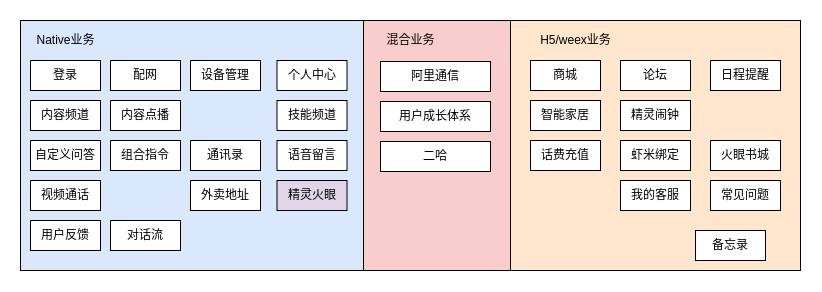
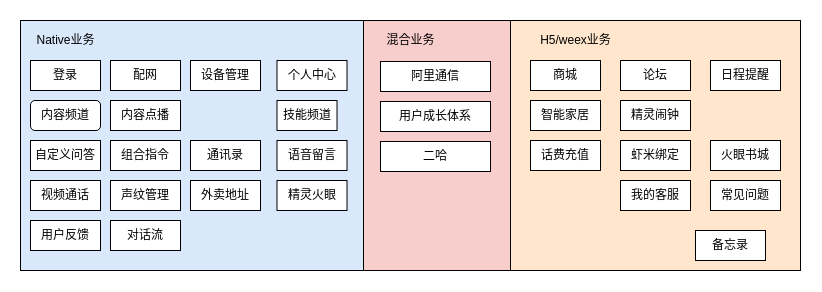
  <mxCell id="0" />
  <mxCell id="1" parent="0" />
  <mxCell id="2" value="" style="rounded=0;whiteSpace=wrap;html=1;fillColor=#dae8fc;strokeColor=#000000;" vertex="1" parent="1"><mxGeometry x="20" y="20" width="420" height="250" as="geometry" /></mxCell>
  <mxCell id="3" value="" style="rounded=0;whiteSpace=wrap;html=1;fillColor=#ffe6cc;strokeColor=#000000;" vertex="1" parent="1"><mxGeometry x="440" y="20" width="360" height="250" as="geometry" /></mxCell>
  <mxCell id="4" value="" style="rounded=0;whiteSpace=wrap;html=1;fillColor=#f8cecc;strokeColor=#000000;" vertex="1" parent="1"><mxGeometry x="363" y="20" width="147" height="250" as="geometry" /></mxCell>
  <mxCell id="5" value="Native业务" style="text;html=1;resizable=0;autosize=1;align=center;verticalAlign=middle;points=[];fillColor=none;strokeColor=none;rounded=0;" vertex="1" parent="1"><mxGeometry x="30" y="30" width="70" height="20" as="geometry" /></mxCell>
  <mxCell id="6" value="H5/weex业务" style="text;html=1;resizable=0;autosize=1;align=center;verticalAlign=middle;points=[];fillColor=none;strokeColor=none;rounded=0;" vertex="1" parent="1"><mxGeometry x="530" y="30" width="90" height="20" as="geometry" /></mxCell>
  <mxCell id="7" value="登录" style="rounded=0;whiteSpace=wrap;html=1;" vertex="1" parent="1"><mxGeometry x="30" y="60" width="70" height="30" as="geometry" /></mxCell>
  <mxCell id="8" value="配网" style="rounded=0;whiteSpace=wrap;html=1;" vertex="1" parent="1"><mxGeometry x="110" y="60" width="70" height="30" as="geometry" /></mxCell>
  <mxCell id="9" value="设备管理" style="rounded=0;whiteSpace=wrap;html=1;" vertex="1" parent="1"><mxGeometry x="190" y="60" width="70" height="30" as="geometry" /></mxCell>
  <mxCell id="10" value="个人中心" style="rounded=0;whiteSpace=wrap;html=1;" vertex="1" parent="1"><mxGeometry x="276.5" y="60" width="70" height="30" as="geometry" /></mxCell>
- <mxCell id="11" value="内容频道" style="rounded=0;whiteSpace=wrap;html=1;" vertex="1" parent="1"><mxGeometry x="30" y="100" width="70" height="30" as="geometry" /></mxCell>
+ <mxCell id="11" value="内容频道" style="whiteSpace=wrap;html=1;rounded=1;" vertex="1" parent="1"><mxGeometry x="30" y="100" width="70" height="30" as="geometry" /></mxCell>
  <mxCell id="12" value="内容点播" style="rounded=0;whiteSpace=wrap;html=1;" vertex="1" parent="1"><mxGeometry x="110" y="100" width="70" height="30" as="geometry" /></mxCell>
  <mxCell id="13" value="自定义问答" style="rounded=0;whiteSpace=wrap;html=1;" vertex="1" parent="1"><mxGeometry x="30" y="140" width="70" height="30" as="geometry" /></mxCell>
- <mxCell id="14" value="技能频道" style="rounded=0;whiteSpace=wrap;html=1;" vertex="1" parent="1"><mxGeometry x="276.5" y="100" width="70" height="30" as="geometry" /></mxCell>
+ <mxCell id="14" value="技能频道" style="rounded=0;whiteSpace=wrap;html=1;" vertex="1" parent="1"><mxGeometry x="276.5" y="100" width="60" height="30" as="geometry" /></mxCell>
  <mxCell id="15" value="组合指令" style="rounded=0;whiteSpace=wrap;html=1;" vertex="1" parent="1"><mxGeometry x="110" y="140" width="70" height="30" as="geometry" /></mxCell>
  <mxCell id="16" value="通讯录" style="rounded=0;whiteSpace=wrap;html=1;" vertex="1" parent="1"><mxGeometry x="190" y="140" width="70" height="30" as="geometry" /></mxCell>
  <mxCell id="17" value="语音留言" style="rounded=0;whiteSpace=wrap;html=1;" vertex="1" parent="1"><mxGeometry x="276.5" y="140" width="70" height="30" as="geometry" /></mxCell>
  <mxCell id="18" value="视频通话" style="rounded=0;whiteSpace=wrap;html=1;" vertex="1" parent="1"><mxGeometry x="30" y="180" width="70" height="30" as="geometry" /></mxCell>
  <mxCell id="19" value="阿里通信" style="rounded=0;whiteSpace=wrap;html=1;" vertex="1" parent="1"><mxGeometry x="380" y="61" width="110" height="30" as="geometry" /></mxCell>
  <mxCell id="20" value="商城" style="rounded=0;whiteSpace=wrap;html=1;" vertex="1" parent="1"><mxGeometry x="530" y="60" width="70" height="30" as="geometry" /></mxCell>
  <mxCell id="21" value="论坛" style="rounded=0;whiteSpace=wrap;html=1;" vertex="1" parent="1"><mxGeometry x="620" y="60" width="70" height="30" as="geometry" /></mxCell>
  <mxCell id="22" value="日程提醒" style="rounded=0;whiteSpace=wrap;html=1;" vertex="1" parent="1"><mxGeometry x="710" y="60" width="70" height="30" as="geometry" /></mxCell>
  <mxCell id="23" value="智能家居" style="rounded=0;whiteSpace=wrap;html=1;" vertex="1" parent="1"><mxGeometry x="530" y="100" width="70" height="30" as="geometry" /></mxCell>
  <mxCell id="24" value="精灵闹钟" style="rounded=0;whiteSpace=wrap;html=1;" vertex="1" parent="1"><mxGeometry x="620" y="100" width="70" height="30" as="geometry" /></mxCell>
  <mxCell id="25" value="备忘录" style="rounded=0;whiteSpace=wrap;html=1;" vertex="1" parent="1"><mxGeometry x="695" y="230" width="70" height="30" as="geometry" /></mxCell>
  <mxCell id="26" value="话费充值" style="rounded=0;whiteSpace=wrap;html=1;" vertex="1" parent="1"><mxGeometry x="530" y="140" width="70" height="30" as="geometry" /></mxCell>
  <mxCell id="27" value="虾米绑定" style="rounded=0;whiteSpace=wrap;html=1;" vertex="1" parent="1"><mxGeometry x="620" y="140" width="70" height="30" as="geometry" /></mxCell>
+ <mxCell id="28" value="声纹管理" style="rounded=0;whiteSpace=wrap;html=1;" vertex="1" parent="1"><mxGeometry x="110" y="180" width="70" height="30" as="geometry" /></mxCell>
  <mxCell id="29" value="用户成长体系" style="rounded=0;whiteSpace=wrap;html=1;" vertex="1" parent="1"><mxGeometry x="380" y="101" width="110" height="30" as="geometry" /></mxCell>
  <mxCell id="30" value="二哈" style="rounded=0;whiteSpace=wrap;html=1;" vertex="1" parent="1"><mxGeometry x="380" y="141" width="110" height="30" as="geometry" /></mxCell>
  <mxCell id="31" value="火眼书城" style="rounded=0;whiteSpace=wrap;html=1;" vertex="1" parent="1"><mxGeometry x="710" y="140" width="70" height="30" as="geometry" /></mxCell>
  <mxCell id="32" value="外卖地址" style="rounded=0;whiteSpace=wrap;html=1;" vertex="1" parent="1"><mxGeometry x="190" y="180" width="70" height="30" as="geometry" /></mxCell>
  <mxCell id="33" value="我的客服" style="rounded=0;whiteSpace=wrap;html=1;" vertex="1" parent="1"><mxGeometry x="620" y="180" width="70" height="30" as="geometry" /></mxCell>
- <mxCell id="34" value="精灵火眼" style="rounded=0;whiteSpace=wrap;html=1;fillColor=#e1d5e7;" vertex="1" parent="1"><mxGeometry x="276.5" y="180" width="70" height="30" as="geometry" /></mxCell>
+ <mxCell id="34" value="精灵火眼" style="rounded=0;whiteSpace=wrap;html=1;" vertex="1" parent="1"><mxGeometry x="276.5" y="180" width="70" height="30" as="geometry" /></mxCell>
  <mxCell id="35" value="用户反馈" style="rounded=0;whiteSpace=wrap;html=1;" vertex="1" parent="1"><mxGeometry x="30" y="220" width="70" height="30" as="geometry" /></mxCell>
  <mxCell id="36" value="常见问题" style="rounded=0;whiteSpace=wrap;html=1;" vertex="1" parent="1"><mxGeometry x="710" y="180" width="70" height="30" as="geometry" /></mxCell>
  <mxCell id="37" value="对话流" style="rounded=0;whiteSpace=wrap;html=1;" vertex="1" parent="1"><mxGeometry x="110" y="220" width="70" height="30" as="geometry" /></mxCell>
  <mxCell id="38" value="混合业务" style="text;html=1;resizable=0;autosize=1;align=center;verticalAlign=middle;points=[];fillColor=none;strokeColor=none;rounded=0;" vertex="1" parent="1"><mxGeometry x="380" y="30" width="60" height="20" as="geometry" /></mxCell>
